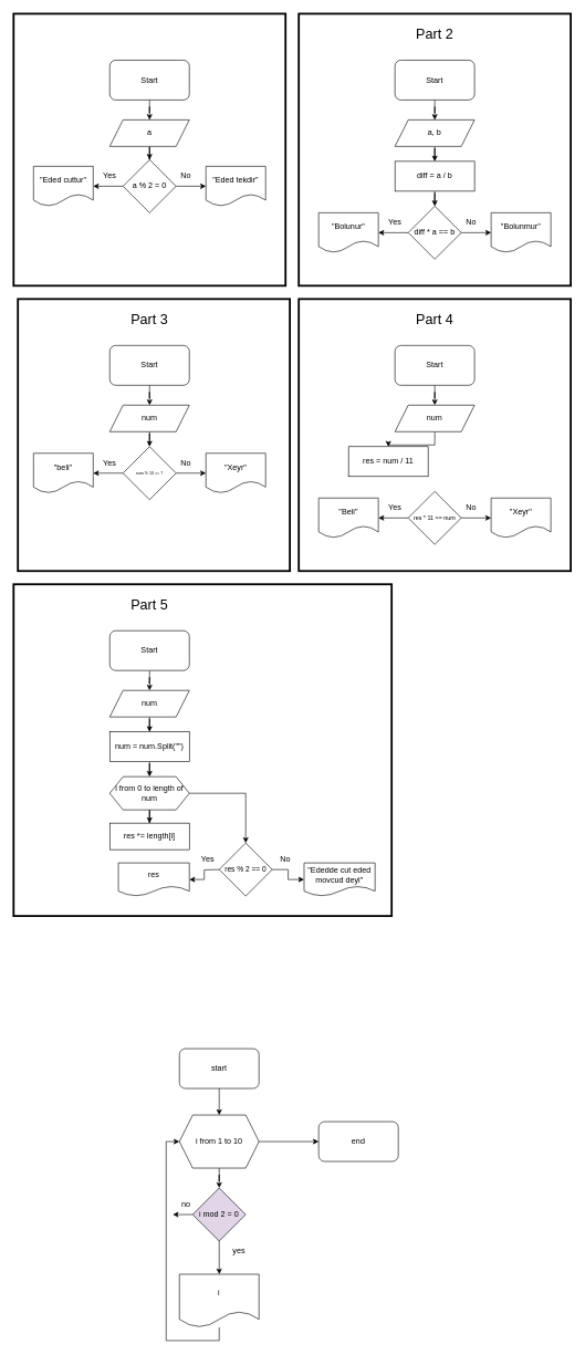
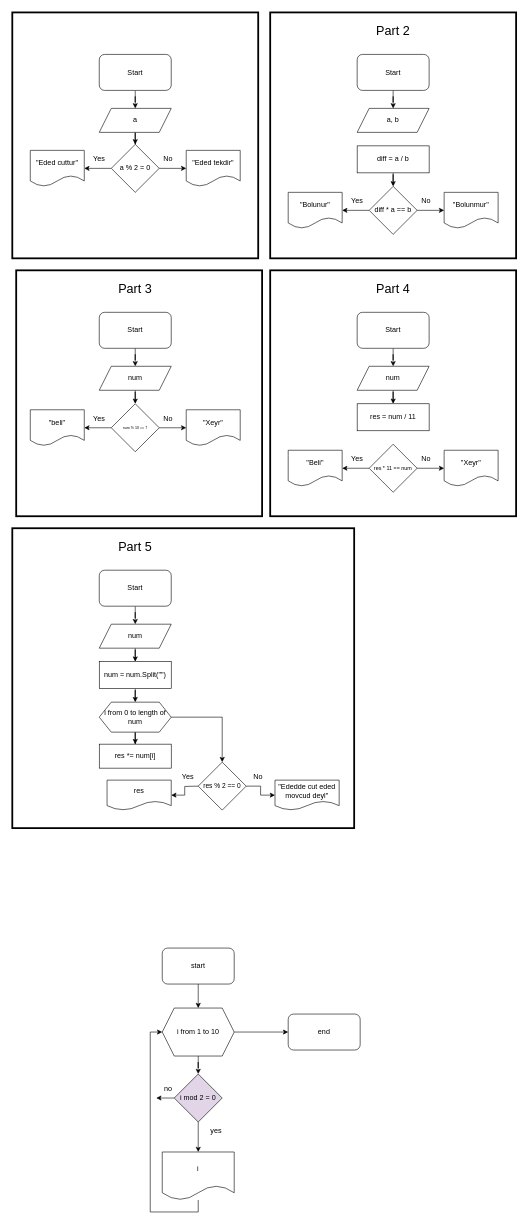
  <mxCell id="0" />
  <mxCell id="1" parent="0" />
  <mxCell id="2" style="edgeStyle=orthogonalEdgeStyle;rounded=0;orthogonalLoop=1;jettySize=auto;html=1;" parent="1" source="3" target="5" edge="1"><mxGeometry relative="1" as="geometry" /></mxCell>
  <mxCell id="3" value="Start" style="rounded=1;whiteSpace=wrap;html=1;" parent="1" vertex="1"><mxGeometry x="165" y="90" width="120" height="60" as="geometry" /></mxCell>
  <mxCell id="4" value="" style="edgeStyle=orthogonalEdgeStyle;rounded=0;orthogonalLoop=1;jettySize=auto;html=1;" parent="1" source="5" target="8" edge="1"><mxGeometry relative="1" as="geometry" /></mxCell>
  <mxCell id="5" value="a" style="shape=parallelogram;perimeter=parallelogramPerimeter;whiteSpace=wrap;html=1;fixedSize=1;" parent="1" vertex="1"><mxGeometry x="165" y="180" width="120" height="40" as="geometry" /></mxCell>
  <mxCell id="6" value="" style="edgeStyle=orthogonalEdgeStyle;rounded=0;orthogonalLoop=1;jettySize=auto;html=1;" parent="1" source="8" target="9" edge="1"><mxGeometry relative="1" as="geometry" /></mxCell>
  <mxCell id="7" value="" style="edgeStyle=orthogonalEdgeStyle;rounded=0;orthogonalLoop=1;jettySize=auto;html=1;" parent="1" source="8" target="10" edge="1"><mxGeometry relative="1" as="geometry" /></mxCell>
  <mxCell id="8" value="a % 2 = 0" style="rhombus;whiteSpace=wrap;html=1;" parent="1" vertex="1"><mxGeometry x="185" y="240" width="80" height="80" as="geometry" /></mxCell>
  <mxCell id="9" value="&quot;Eded tekdir&quot;" style="shape=document;whiteSpace=wrap;html=1;boundedLbl=1;" parent="1" vertex="1"><mxGeometry x="310" y="250" width="90" height="60" as="geometry" /></mxCell>
  <mxCell id="10" value="&quot;Eded cuttur&quot;" style="shape=document;whiteSpace=wrap;html=1;boundedLbl=1;" parent="1" vertex="1"><mxGeometry x="50" y="250" width="90" height="60" as="geometry" /></mxCell>
  <mxCell id="11" value="Yes" style="text;html=1;strokeColor=none;fillColor=none;align=center;verticalAlign=middle;whiteSpace=wrap;rounded=0;" parent="1" vertex="1"><mxGeometry x="135" y="250" width="60" height="30" as="geometry" /></mxCell>
  <mxCell id="12" value="No" style="text;html=1;strokeColor=none;fillColor=none;align=center;verticalAlign=middle;whiteSpace=wrap;rounded=0;" parent="1" vertex="1"><mxGeometry x="250" y="250" width="60" height="30" as="geometry" /></mxCell>
  <mxCell id="13" value="" style="edgeStyle=orthogonalEdgeStyle;rounded=0;orthogonalLoop=1;jettySize=auto;html=1;" parent="1" source="14" target="17" edge="1"><mxGeometry relative="1" as="geometry" /></mxCell>
  <mxCell id="14" value="start" style="rounded=1;whiteSpace=wrap;html=1;" parent="1" vertex="1"><mxGeometry x="270" y="1580" width="120" height="60" as="geometry" /></mxCell>
  <mxCell id="15" value="" style="edgeStyle=orthogonalEdgeStyle;rounded=0;orthogonalLoop=1;jettySize=auto;html=1;" parent="1" source="17" target="22" edge="1"><mxGeometry relative="1" as="geometry" /></mxCell>
  <mxCell id="16" value="" style="edgeStyle=orthogonalEdgeStyle;rounded=0;orthogonalLoop=1;jettySize=auto;html=1;" parent="1" source="17" target="23" edge="1"><mxGeometry relative="1" as="geometry" /></mxCell>
  <mxCell id="17" value="i from 1 to 10" style="shape=hexagon;perimeter=hexagonPerimeter2;whiteSpace=wrap;html=1;fixedSize=1;" parent="1" vertex="1"><mxGeometry x="270" y="1680" width="120" height="80" as="geometry" /></mxCell>
  <mxCell id="18" style="edgeStyle=orthogonalEdgeStyle;rounded=0;orthogonalLoop=1;jettySize=auto;html=1;entryX=0;entryY=0.5;entryDx=0;entryDy=0;" parent="1" source="19" target="17" edge="1"><mxGeometry relative="1" as="geometry"><Array as="points"><mxPoint x="330" y="2020" /><mxPoint x="250" y="2020" /><mxPoint x="250" y="1720" /></Array></mxGeometry></mxCell>
  <mxCell id="19" value="i" style="shape=document;whiteSpace=wrap;html=1;boundedLbl=1;" parent="1" vertex="1"><mxGeometry x="270" y="1920" width="120" height="80" as="geometry" /></mxCell>
  <mxCell id="20" value="" style="edgeStyle=orthogonalEdgeStyle;rounded=0;orthogonalLoop=1;jettySize=auto;html=1;" parent="1" source="22" target="19" edge="1"><mxGeometry relative="1" as="geometry" /></mxCell>
  <mxCell id="21" style="edgeStyle=orthogonalEdgeStyle;rounded=0;orthogonalLoop=1;jettySize=auto;html=1;" parent="1" source="22" edge="1"><mxGeometry relative="1" as="geometry"><mxPoint x="260" y="1830" as="targetPoint" /></mxGeometry></mxCell>
  <mxCell id="22" value="i mod 2 = 0" style="rhombus;whiteSpace=wrap;html=1;fillColor=#e1d5e7;" parent="1" vertex="1"><mxGeometry x="290" y="1790" width="80" height="80" as="geometry" /></mxCell>
  <mxCell id="23" value="end" style="rounded=1;whiteSpace=wrap;html=1;" parent="1" vertex="1"><mxGeometry x="480" y="1690" width="120" height="60" as="geometry" /></mxCell>
  <mxCell id="24" value="yes" style="text;html=1;strokeColor=none;fillColor=none;align=center;verticalAlign=middle;whiteSpace=wrap;rounded=0;" parent="1" vertex="1"><mxGeometry x="330" y="1870" width="60" height="30" as="geometry" /></mxCell>
  <mxCell id="25" value="no" style="text;html=1;strokeColor=none;fillColor=none;align=center;verticalAlign=middle;whiteSpace=wrap;rounded=0;" parent="1" vertex="1"><mxGeometry x="250" y="1800" width="60" height="30" as="geometry" /></mxCell>
  <mxCell id="26" value="" style="whiteSpace=wrap;html=1;aspect=fixed;fillColor=none;strokeWidth=3;" parent="1" vertex="1"><mxGeometry x="20" y="20" width="410" height="410" as="geometry" /></mxCell>
  <mxCell id="27" style="edgeStyle=orthogonalEdgeStyle;rounded=0;orthogonalLoop=1;jettySize=auto;html=1;" parent="1" source="28" target="30" edge="1"><mxGeometry relative="1" as="geometry" /></mxCell>
  <mxCell id="28" value="Start" style="rounded=1;whiteSpace=wrap;html=1;" parent="1" vertex="1"><mxGeometry x="595" y="90" width="120" height="60" as="geometry" /></mxCell>
- <mxCell id="29" value="" style="edgeStyle=orthogonalEdgeStyle;rounded=0;orthogonalLoop=1;jettySize=auto;html=1;" parent="1" source="30" target="41" edge="1"><mxGeometry relative="1" as="geometry" /></mxCell>
  <mxCell id="30" value="a, b" style="shape=parallelogram;perimeter=parallelogramPerimeter;whiteSpace=wrap;html=1;fixedSize=1;" parent="1" vertex="1"><mxGeometry x="595" y="180" width="120" height="40" as="geometry" /></mxCell>
  <mxCell id="31" value="" style="edgeStyle=orthogonalEdgeStyle;rounded=0;orthogonalLoop=1;jettySize=auto;html=1;" parent="1" source="33" target="34" edge="1"><mxGeometry relative="1" as="geometry" /></mxCell>
  <mxCell id="32" value="" style="edgeStyle=orthogonalEdgeStyle;rounded=0;orthogonalLoop=1;jettySize=auto;html=1;" parent="1" source="33" target="35" edge="1"><mxGeometry relative="1" as="geometry" /></mxCell>
  <mxCell id="33" value="diff * a == b" style="rhombus;whiteSpace=wrap;html=1;" parent="1" vertex="1"><mxGeometry x="615" y="310" width="80" height="80" as="geometry" /></mxCell>
  <mxCell id="34" value="&quot;Bolunmur&quot;" style="shape=document;whiteSpace=wrap;html=1;boundedLbl=1;" parent="1" vertex="1"><mxGeometry x="740" y="320" width="90" height="60" as="geometry" /></mxCell>
  <mxCell id="35" value="&quot;Bolunur&quot;" style="shape=document;whiteSpace=wrap;html=1;boundedLbl=1;" parent="1" vertex="1"><mxGeometry x="480" y="320" width="90" height="60" as="geometry" /></mxCell>
  <mxCell id="36" value="Yes" style="text;html=1;strokeColor=none;fillColor=none;align=center;verticalAlign=middle;whiteSpace=wrap;rounded=0;" parent="1" vertex="1"><mxGeometry x="565" y="320" width="60" height="30" as="geometry" /></mxCell>
  <mxCell id="37" value="No" style="text;html=1;strokeColor=none;fillColor=none;align=center;verticalAlign=middle;whiteSpace=wrap;rounded=0;" parent="1" vertex="1"><mxGeometry x="680" y="320" width="60" height="30" as="geometry" /></mxCell>
  <mxCell id="38" value="Part 2" style="text;html=1;strokeColor=none;fillColor=none;align=center;verticalAlign=middle;whiteSpace=wrap;rounded=0;strokeWidth=1;spacing=2;fontSize=21;" parent="1" vertex="1"><mxGeometry x="595" y="20" width="120" height="60" as="geometry" /></mxCell>
  <mxCell id="39" value="" style="whiteSpace=wrap;html=1;aspect=fixed;fillColor=none;strokeWidth=3;" parent="1" vertex="1"><mxGeometry x="450" y="20" width="410" height="410" as="geometry" /></mxCell>
  <mxCell id="40" style="edgeStyle=orthogonalEdgeStyle;rounded=0;orthogonalLoop=1;jettySize=auto;html=1;" parent="1" source="41" target="33" edge="1"><mxGeometry relative="1" as="geometry" /></mxCell>
  <mxCell id="41" value="diff = a / b" style="rounded=0;whiteSpace=wrap;html=1;" parent="1" vertex="1"><mxGeometry x="595" y="242.5" width="120" height="45" as="geometry" /></mxCell>
  <mxCell id="42" style="edgeStyle=orthogonalEdgeStyle;rounded=0;orthogonalLoop=1;jettySize=auto;html=1;" parent="1" source="43" target="45" edge="1"><mxGeometry relative="1" as="geometry" /></mxCell>
  <mxCell id="43" value="Start" style="rounded=1;whiteSpace=wrap;html=1;" parent="1" vertex="1"><mxGeometry x="165" y="520" width="120" height="60" as="geometry" /></mxCell>
  <mxCell id="44" style="edgeStyle=orthogonalEdgeStyle;rounded=0;orthogonalLoop=1;jettySize=auto;html=1;" edge="1" parent="1" source="45" target="48"><mxGeometry relative="1" as="geometry" /></mxCell>
  <mxCell id="45" value="num" style="shape=parallelogram;perimeter=parallelogramPerimeter;whiteSpace=wrap;html=1;fixedSize=1;" parent="1" vertex="1"><mxGeometry x="165" y="610" width="120" height="40" as="geometry" /></mxCell>
  <mxCell id="46" value="" style="edgeStyle=orthogonalEdgeStyle;rounded=0;orthogonalLoop=1;jettySize=auto;html=1;" parent="1" source="48" target="49" edge="1"><mxGeometry relative="1" as="geometry" /></mxCell>
  <mxCell id="47" value="" style="edgeStyle=orthogonalEdgeStyle;rounded=0;orthogonalLoop=1;jettySize=auto;html=1;" parent="1" source="48" target="50" edge="1"><mxGeometry relative="1" as="geometry" /></mxCell>
  <mxCell id="48" value="num % 10 == 7" style="rhombus;whiteSpace=wrap;html=1;fontSize=6;" parent="1" vertex="1"><mxGeometry x="185" y="672.5" width="80" height="80" as="geometry" /></mxCell>
  <mxCell id="49" value="&quot;Xeyr&quot;" style="shape=document;whiteSpace=wrap;html=1;boundedLbl=1;" parent="1" vertex="1"><mxGeometry x="310" y="682.5" width="90" height="60" as="geometry" /></mxCell>
  <mxCell id="50" value="&quot;beli&quot;" style="shape=document;whiteSpace=wrap;html=1;boundedLbl=1;" parent="1" vertex="1"><mxGeometry x="50" y="682.5" width="90" height="60" as="geometry" /></mxCell>
  <mxCell id="51" value="Yes" style="text;html=1;strokeColor=none;fillColor=none;align=center;verticalAlign=middle;whiteSpace=wrap;rounded=0;" parent="1" vertex="1"><mxGeometry x="135" y="682.5" width="60" height="30" as="geometry" /></mxCell>
  <mxCell id="52" value="No" style="text;html=1;strokeColor=none;fillColor=none;align=center;verticalAlign=middle;whiteSpace=wrap;rounded=0;" parent="1" vertex="1"><mxGeometry x="250" y="682.5" width="60" height="30" as="geometry" /></mxCell>
  <mxCell id="53" value="Part 3" style="text;html=1;strokeColor=none;fillColor=none;align=center;verticalAlign=middle;whiteSpace=wrap;rounded=0;strokeWidth=1;spacing=2;fontSize=21;" parent="1" vertex="1"><mxGeometry x="165" y="450" width="120" height="60" as="geometry" /></mxCell>
  <mxCell id="54" value="" style="whiteSpace=wrap;html=1;aspect=fixed;fillColor=none;strokeWidth=3;" parent="1" vertex="1"><mxGeometry x="26.5" y="450" width="410" height="410" as="geometry" /></mxCell>
  <mxCell id="55" style="edgeStyle=orthogonalEdgeStyle;rounded=0;orthogonalLoop=1;jettySize=auto;html=1;" parent="1" source="56" target="58" edge="1"><mxGeometry relative="1" as="geometry" /></mxCell>
  <mxCell id="56" value="Start" style="rounded=1;whiteSpace=wrap;html=1;" parent="1" vertex="1"><mxGeometry x="595" y="520" width="120" height="60" as="geometry" /></mxCell>
  <mxCell id="57" value="" style="edgeStyle=orthogonalEdgeStyle;rounded=0;orthogonalLoop=1;jettySize=auto;html=1;" parent="1" source="58" target="68" edge="1"><mxGeometry relative="1" as="geometry" /></mxCell>
  <mxCell id="58" value="num" style="shape=parallelogram;perimeter=parallelogramPerimeter;whiteSpace=wrap;html=1;fixedSize=1;" parent="1" vertex="1"><mxGeometry x="595" y="610" width="120" height="40" as="geometry" /></mxCell>
  <mxCell id="59" value="" style="edgeStyle=orthogonalEdgeStyle;rounded=0;orthogonalLoop=1;jettySize=auto;html=1;" parent="1" source="61" target="62" edge="1"><mxGeometry relative="1" as="geometry" /></mxCell>
  <mxCell id="60" value="" style="edgeStyle=orthogonalEdgeStyle;rounded=0;orthogonalLoop=1;jettySize=auto;html=1;" parent="1" source="61" target="63" edge="1"><mxGeometry relative="1" as="geometry" /></mxCell>
  <mxCell id="61" value="res * 11 == num" style="rhombus;whiteSpace=wrap;html=1;fontSize=9;" parent="1" vertex="1"><mxGeometry x="615" y="740" width="80" height="80" as="geometry" /></mxCell>
  <mxCell id="62" value="&quot;Xeyr&quot;" style="shape=document;whiteSpace=wrap;html=1;boundedLbl=1;" parent="1" vertex="1"><mxGeometry x="740" y="750" width="90" height="60" as="geometry" /></mxCell>
  <mxCell id="63" value="&quot;Beli&quot;" style="shape=document;whiteSpace=wrap;html=1;boundedLbl=1;" parent="1" vertex="1"><mxGeometry x="480" y="750" width="90" height="60" as="geometry" /></mxCell>
  <mxCell id="64" value="Yes" style="text;html=1;strokeColor=none;fillColor=none;align=center;verticalAlign=middle;whiteSpace=wrap;rounded=0;" parent="1" vertex="1"><mxGeometry x="565" y="750" width="60" height="30" as="geometry" /></mxCell>
  <mxCell id="65" value="No" style="text;html=1;strokeColor=none;fillColor=none;align=center;verticalAlign=middle;whiteSpace=wrap;rounded=0;" parent="1" vertex="1"><mxGeometry x="680" y="750" width="60" height="30" as="geometry" /></mxCell>
  <mxCell id="66" value="Part 4" style="text;html=1;strokeColor=none;fillColor=none;align=center;verticalAlign=middle;whiteSpace=wrap;rounded=0;strokeWidth=1;spacing=2;fontSize=21;" parent="1" vertex="1"><mxGeometry x="595" y="450" width="120" height="60" as="geometry" /></mxCell>
  <mxCell id="67" value="" style="whiteSpace=wrap;html=1;aspect=fixed;fillColor=none;strokeWidth=3;" parent="1" vertex="1"><mxGeometry x="450" y="450" width="410" height="410" as="geometry" /></mxCell>
- <mxCell id="68" value="res = num / 11" style="rounded=0;whiteSpace=wrap;html=1;" parent="1" vertex="1"><mxGeometry x="525" y="672.5" width="120" height="45" as="geometry" /></mxCell>
+ <mxCell id="68" value="res = num / 11" style="rounded=0;whiteSpace=wrap;html=1;" parent="1" vertex="1"><mxGeometry x="595" y="672.5" width="120" height="45" as="geometry" /></mxCell>
  <mxCell id="69" style="edgeStyle=orthogonalEdgeStyle;rounded=0;orthogonalLoop=1;jettySize=auto;html=1;" parent="1" source="70" target="72" edge="1"><mxGeometry relative="1" as="geometry" /></mxCell>
  <mxCell id="70" value="Start" style="rounded=1;whiteSpace=wrap;html=1;" parent="1" vertex="1"><mxGeometry x="165" y="950" width="120" height="60" as="geometry" /></mxCell>
  <mxCell id="71" value="" style="edgeStyle=orthogonalEdgeStyle;rounded=0;orthogonalLoop=1;jettySize=auto;html=1;" parent="1" source="72" target="76" edge="1"><mxGeometry relative="1" as="geometry" /></mxCell>
  <mxCell id="72" value="num" style="shape=parallelogram;perimeter=parallelogramPerimeter;whiteSpace=wrap;html=1;fixedSize=1;" parent="1" vertex="1"><mxGeometry x="165" y="1040" width="120" height="40" as="geometry" /></mxCell>
  <mxCell id="73" value="Part 5" style="text;html=1;strokeColor=none;fillColor=none;align=center;verticalAlign=middle;whiteSpace=wrap;rounded=0;strokeWidth=1;spacing=2;fontSize=21;" parent="1" vertex="1"><mxGeometry x="165" y="880" width="120" height="60" as="geometry" /></mxCell>
  <mxCell id="74" value="" style="whiteSpace=wrap;html=1;fillColor=none;strokeWidth=3;" parent="1" vertex="1"><mxGeometry x="20" y="880" width="570" height="500" as="geometry" /></mxCell>
  <mxCell id="75" value="" style="edgeStyle=orthogonalEdgeStyle;rounded=0;orthogonalLoop=1;jettySize=auto;html=1;" parent="1" source="76" target="79" edge="1"><mxGeometry relative="1" as="geometry" /></mxCell>
  <mxCell id="76" value="num = num.Split(&quot;&quot;)" style="rounded=0;whiteSpace=wrap;html=1;" parent="1" vertex="1"><mxGeometry x="165" y="1102.5" width="120" height="45" as="geometry" /></mxCell>
  <mxCell id="77" value="" style="edgeStyle=orthogonalEdgeStyle;rounded=0;orthogonalLoop=1;jettySize=auto;html=1;" parent="1" source="79" target="80" edge="1"><mxGeometry relative="1" as="geometry" /></mxCell>
  <mxCell id="78" value="" style="edgeStyle=orthogonalEdgeStyle;rounded=0;orthogonalLoop=1;jettySize=auto;html=1;" parent="1" source="79" target="82" edge="1"><mxGeometry relative="1" as="geometry" /></mxCell>
  <mxCell id="79" value="i from 0 to length of num" style="shape=hexagon;perimeter=hexagonPerimeter2;whiteSpace=wrap;html=1;fixedSize=1;" parent="1" vertex="1"><mxGeometry x="165" y="1170" width="120" height="50" as="geometry" /></mxCell>
- <mxCell id="80" value="res *= length[i]" style="rounded=0;whiteSpace=wrap;html=1;" parent="1" vertex="1"><mxGeometry x="165" y="1240" width="120" height="40" as="geometry" /></mxCell>
+ <mxCell id="80" value="res *= num[i]" style="rounded=0;whiteSpace=wrap;html=1;" parent="1" vertex="1"><mxGeometry x="165" y="1240" width="120" height="40" as="geometry" /></mxCell>
  <mxCell id="81" style="edgeStyle=orthogonalEdgeStyle;rounded=0;orthogonalLoop=1;jettySize=auto;html=1;" parent="1" source="82" target="87" edge="1"><mxGeometry relative="1" as="geometry" /></mxCell>
  <mxCell id="82" value="res % 2 == 0" style="rhombus;whiteSpace=wrap;html=1;fontSize=11;" parent="1" vertex="1"><mxGeometry x="330" y="1270" width="80" height="80" as="geometry" /></mxCell>
  <mxCell id="83" value="Yes" style="text;html=1;strokeColor=none;fillColor=none;align=center;verticalAlign=middle;whiteSpace=wrap;rounded=0;" parent="1" vertex="1"><mxGeometry x="282.5" y="1280" width="60" height="30" as="geometry" /></mxCell>
  <mxCell id="84" value="" style="edgeStyle=orthogonalEdgeStyle;rounded=0;orthogonalLoop=1;jettySize=auto;html=1;" parent="1" target="86" edge="1"><mxGeometry relative="1" as="geometry"><mxPoint x="330" y="1310" as="sourcePoint" /><mxPoint x="285" y="1310" as="targetPoint" /></mxGeometry></mxCell>
  <mxCell id="85" value="No" style="text;html=1;strokeColor=none;fillColor=none;align=center;verticalAlign=middle;whiteSpace=wrap;rounded=0;" parent="1" vertex="1"><mxGeometry x="400" y="1280" width="60" height="30" as="geometry" /></mxCell>
  <mxCell id="86" value="res" style="shape=document;whiteSpace=wrap;html=1;boundedLbl=1;" parent="1" vertex="1"><mxGeometry x="178" y="1300" width="107" height="50" as="geometry" /></mxCell>
  <mxCell id="87" value="&quot;Ededde cut eded movcud deyl&quot;" style="shape=document;whiteSpace=wrap;html=1;boundedLbl=1;" parent="1" vertex="1"><mxGeometry x="458" y="1300" width="107" height="50" as="geometry" /></mxCell>
